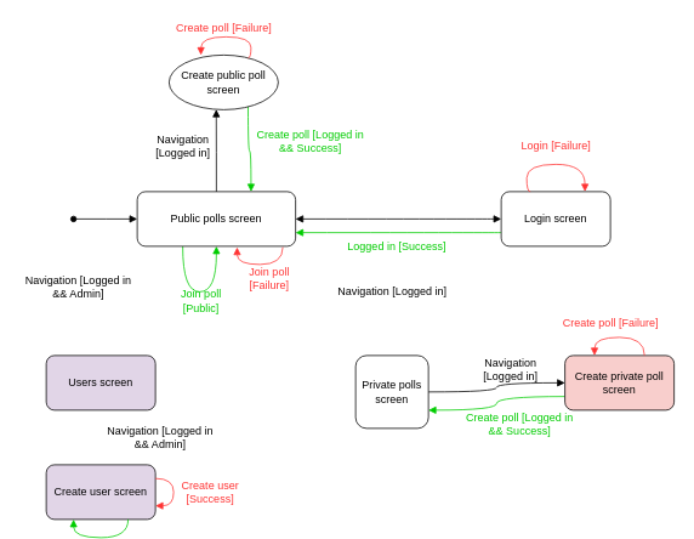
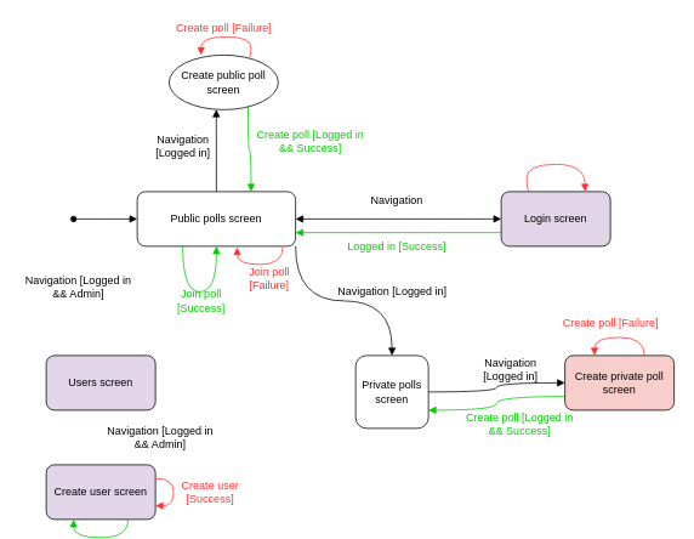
  <mxCell id="0" />
  <mxCell id="1" parent="0" />
  <mxCell id="2" style="edgeStyle=orthogonalEdgeStyle;curved=1;jumpSize=8;orthogonalLoop=1;jettySize=auto;html=1;entryX=1;entryY=0.5;entryDx=0;entryDy=0;startArrow=block;startFill=1;endArrow=block;endFill=1;" edge="1" parent="1" source="4" target="9"><mxGeometry relative="1" as="geometry" /></mxCell>
  <mxCell id="3" style="edgeStyle=orthogonalEdgeStyle;curved=1;jumpSize=8;orthogonalLoop=1;jettySize=auto;html=1;exitX=0;exitY=0.75;exitDx=0;exitDy=0;entryX=1;entryY=0.75;entryDx=0;entryDy=0;startArrow=none;startFill=0;endArrow=block;endFill=1;strokeColor=#00CC00;" edge="1" parent="1" source="4" target="9"><mxGeometry relative="1" as="geometry" /></mxCell>
- <mxCell id="4" value="Login screen" style="rounded=1;whiteSpace=wrap;html=1;" vertex="1" parent="1"><mxGeometry x="550" y="210" width="120" height="60" as="geometry" /></mxCell>
+ <mxCell id="4" value="Login screen" style="rounded=1;whiteSpace=wrap;html=1;fillColor=#e1d5e7;" vertex="1" parent="1"><mxGeometry x="550" y="210" width="120" height="60" as="geometry" /></mxCell>
  <mxCell id="5" style="edgeStyle=orthogonalEdgeStyle;rounded=0;orthogonalLoop=1;jettySize=auto;html=1;startArrow=block;startFill=1;endArrow=oval;endFill=1;jumpSize=8;" edge="1" parent="1" source="9"><mxGeometry relative="1" as="geometry"><mxPoint x="80" y="240" as="targetPoint" /></mxGeometry></mxCell>
  <mxCell id="6" style="edgeStyle=orthogonalEdgeStyle;curved=1;jumpSize=8;orthogonalLoop=1;jettySize=auto;html=1;entryX=0.5;entryY=1;entryDx=0;entryDy=0;startArrow=none;startFill=0;endArrow=block;endFill=1;strokeColor=#00CC00;" edge="1" parent="1" source="9" target="9"><mxGeometry relative="1" as="geometry"><mxPoint x="250" y="390" as="targetPoint" /><Array as="points"><mxPoint x="200" y="320" /><mxPoint x="237" y="320" /></Array></mxGeometry></mxCell>
+ <mxCell id="7" style="edgeStyle=orthogonalEdgeStyle;curved=1;jumpSize=8;orthogonalLoop=1;jettySize=auto;html=1;exitX=1;exitY=1;exitDx=0;exitDy=0;entryX=0.5;entryY=0;entryDx=0;entryDy=0;startArrow=none;startFill=0;endArrow=block;endFill=1;strokeColor=#000000;" edge="1" parent="1" source="9" target="22"><mxGeometry relative="1" as="geometry" /></mxCell>
  <mxCell id="8" style="edgeStyle=orthogonalEdgeStyle;curved=1;jumpSize=8;orthogonalLoop=1;jettySize=auto;html=1;entryX=0.432;entryY=0.995;entryDx=0;entryDy=0;entryPerimeter=0;startArrow=none;startFill=0;endArrow=block;endFill=1;strokeColor=#000000;" edge="1" parent="1" source="9" target="24"><mxGeometry relative="1" as="geometry" /></mxCell>
  <mxCell id="9" value="Public polls screen" style="rounded=1;whiteSpace=wrap;html=1;" vertex="1" parent="1"><mxGeometry x="150" y="210" width="174" height="60" as="geometry" /></mxCell>
  <mxCell id="10" style="edgeStyle=orthogonalEdgeStyle;curved=1;jumpSize=8;orthogonalLoop=1;jettySize=auto;html=1;exitX=0;exitY=0.75;exitDx=0;exitDy=0;entryX=1;entryY=0.75;entryDx=0;entryDy=0;startArrow=none;startFill=0;endArrow=block;endFill=1;strokeColor=#00CC00;" edge="1" parent="1" source="11" target="22"><mxGeometry relative="1" as="geometry" /></mxCell>
  <mxCell id="11" value="Create private poll screen" style="rounded=1;whiteSpace=wrap;html=1;fillColor=#f8cecc;" vertex="1" parent="1"><mxGeometry x="620" y="390" width="120" height="60" as="geometry" /></mxCell>
  <mxCell id="12" value="&lt;div&gt;Users screen&lt;/div&gt;" style="rounded=1;whiteSpace=wrap;html=1;fillColor=#e1d5e7;" vertex="1" parent="1"><mxGeometry x="50" y="390" width="120" height="60" as="geometry" /></mxCell>
  <mxCell id="13" style="edgeStyle=orthogonalEdgeStyle;jumpSize=8;orthogonalLoop=1;jettySize=auto;html=1;exitX=0.75;exitY=0;exitDx=0;exitDy=0;startArrow=block;startFill=1;endArrow=none;endFill=0;curved=1;entryX=0.25;entryY=0;entryDx=0;entryDy=0;strokeColor=#FF3333;" edge="1" parent="1"><mxGeometry relative="1" as="geometry"><mxPoint x="582" y="210" as="targetPoint" /><mxPoint x="642" y="210" as="sourcePoint" /><Array as="points"><mxPoint x="642" y="180" /><mxPoint x="578" y="180" /><mxPoint x="578" y="210" /></Array></mxGeometry></mxCell>
- <mxCell id="14" value="&lt;font color=&quot;#FF3333&quot;&gt;Login [Failure]&lt;/font&gt;" style="text;html=1;align=center;verticalAlign=middle;resizable=0;points=[];autosize=1;" vertex="1" parent="1"><mxGeometry x="565" y="150" width="90" height="20" as="geometry" /></mxCell>
- <mxCell id="16" value="&lt;font color=&quot;#00CC00&quot;&gt;Join poll&lt;br&gt;[Public]&lt;br&gt;&lt;/font&gt;" style="text;html=1;align=center;verticalAlign=middle;resizable=0;points=[];autosize=1;" vertex="1" parent="1"><mxGeometry x="185" y="315" width="70" height="30" as="geometry" /></mxCell>
+ <mxCell id="15" value="&lt;div&gt;Navigation&lt;/div&gt;" style="text;html=1;align=center;verticalAlign=middle;resizable=0;points=[];autosize=1;" vertex="1" parent="1"><mxGeometry x="400" y="210" width="70" height="20" as="geometry" /></mxCell>
+ <mxCell id="16" value="&lt;font color=&quot;#00CC00&quot;&gt;Join poll&lt;br&gt;[Success]&lt;br&gt;&lt;/font&gt;" style="text;html=1;align=center;verticalAlign=middle;resizable=0;points=[];autosize=1;" vertex="1" parent="1"><mxGeometry x="185" y="315" width="70" height="30" as="geometry" /></mxCell>
  <mxCell id="17" value="Navigation [Logged in&lt;br&gt;&amp;amp;&amp;amp; Admin]" style="text;html=1;align=center;verticalAlign=middle;resizable=0;points=[];autosize=1;" vertex="1" parent="1"><mxGeometry x="20" y="300" width="130" height="30" as="geometry" /></mxCell>
  <mxCell id="18" style="edgeStyle=orthogonalEdgeStyle;curved=1;jumpSize=8;orthogonalLoop=1;jettySize=auto;html=1;entryX=0.631;entryY=1.019;entryDx=0;entryDy=0;startArrow=none;startFill=0;endArrow=block;endFill=1;strokeColor=#FF3333;entryPerimeter=0;" edge="1" parent="1" target="9"><mxGeometry relative="1" as="geometry"><mxPoint x="310" y="271" as="sourcePoint" /><mxPoint x="250" y="390" as="targetPoint" /><Array as="points"><mxPoint x="310" y="290" /><mxPoint x="260" y="290" /></Array></mxGeometry></mxCell>
  <mxCell id="19" value="&lt;font color=&quot;#FF3333&quot;&gt;Join poll &lt;br&gt;[Failure]&lt;br&gt;&lt;/font&gt;" style="text;html=1;align=center;verticalAlign=middle;resizable=0;points=[];autosize=1;" vertex="1" parent="1"><mxGeometry x="265" y="290" width="60" height="30" as="geometry" /></mxCell>
  <mxCell id="20" value="&lt;div&gt;&lt;font color=&quot;#00CC00&quot;&gt;Logged in [Success]&lt;/font&gt;&lt;/div&gt;" style="text;html=1;align=center;verticalAlign=middle;resizable=0;points=[];autosize=1;" vertex="1" parent="1"><mxGeometry x="370" y="260" width="130" height="20" as="geometry" /></mxCell>
  <mxCell id="21" style="edgeStyle=orthogonalEdgeStyle;curved=1;jumpSize=8;orthogonalLoop=1;jettySize=auto;html=1;entryX=0;entryY=0.5;entryDx=0;entryDy=0;startArrow=none;startFill=0;endArrow=block;endFill=1;strokeColor=#000000;" edge="1" parent="1" source="22" target="11"><mxGeometry relative="1" as="geometry" /></mxCell>
  <mxCell id="22" value="Private polls screen" style="rounded=1;whiteSpace=wrap;html=1;" vertex="1" parent="1"><mxGeometry x="390" y="390" width="80" height="80" as="geometry" /></mxCell>
  <mxCell id="23" style="edgeStyle=orthogonalEdgeStyle;curved=1;jumpSize=8;orthogonalLoop=1;jettySize=auto;html=1;exitX=0.75;exitY=1;exitDx=0;exitDy=0;entryX=0.719;entryY=0;entryDx=0;entryDy=0;entryPerimeter=0;startArrow=none;startFill=0;endArrow=block;endFill=1;strokeColor=#00CC00;" edge="1" parent="1" source="24" target="9"><mxGeometry relative="1" as="geometry" /></mxCell>
  <mxCell id="24" value="Create public poll screen" style="ellipse;whiteSpace=wrap;html=1;" vertex="1" parent="1"><mxGeometry x="185" y="60" width="120" height="60" as="geometry" /></mxCell>
  <mxCell id="25" value="Navigation [Logged in]" style="text;html=1;align=center;verticalAlign=middle;resizable=0;points=[];autosize=1;" vertex="1" parent="1"><mxGeometry x="360" y="310" width="140" height="20" as="geometry" /></mxCell>
  <mxCell id="26" value="Navigation &lt;br&gt;[Logged in]" style="text;html=1;align=center;verticalAlign=middle;resizable=0;points=[];autosize=1;" vertex="1" parent="1"><mxGeometry x="520" y="390" width="80" height="30" as="geometry" /></mxCell>
  <mxCell id="27" value="Navigation &lt;br&gt;[Logged in]" style="text;html=1;align=center;verticalAlign=middle;resizable=0;points=[];autosize=1;" vertex="1" parent="1"><mxGeometry x="160" y="145" width="80" height="30" as="geometry" /></mxCell>
  <mxCell id="28" style="edgeStyle=orthogonalEdgeStyle;curved=1;jumpSize=8;orthogonalLoop=1;jettySize=auto;html=1;exitX=0.75;exitY=0;exitDx=0;exitDy=0;entryX=0.292;entryY=0;entryDx=0;entryDy=0;entryPerimeter=0;startArrow=none;startFill=0;endArrow=block;endFill=1;strokeColor=#FF3333;" edge="1" parent="1" source="24" target="24"><mxGeometry relative="1" as="geometry"><Array as="points"><mxPoint x="275" y="40" /><mxPoint x="220" y="40" /></Array></mxGeometry></mxCell>
  <mxCell id="29" value="&lt;font color=&quot;#FF3333&quot;&gt;Create poll [Failure]&lt;br&gt;&lt;/font&gt;" style="text;html=1;align=center;verticalAlign=middle;resizable=0;points=[];autosize=1;" vertex="1" parent="1"><mxGeometry x="185" y="20" width="120" height="20" as="geometry" /></mxCell>
  <mxCell id="30" value="&lt;font color=&quot;#00CC00&quot;&gt;Create poll [Logged in &lt;br&gt;&amp;amp;&amp;amp; Success]&lt;br&gt;&lt;/font&gt;" style="text;html=1;align=center;verticalAlign=middle;resizable=0;points=[];autosize=1;" vertex="1" parent="1"><mxGeometry x="270" y="140" width="140" height="30" as="geometry" /></mxCell>
  <mxCell id="31" style="edgeStyle=orthogonalEdgeStyle;curved=1;jumpSize=8;orthogonalLoop=1;jettySize=auto;html=1;exitX=0.75;exitY=0;exitDx=0;exitDy=0;entryX=0.292;entryY=0;entryDx=0;entryDy=0;entryPerimeter=0;startArrow=none;startFill=0;endArrow=block;endFill=1;strokeColor=#FF3333;" edge="1" parent="1"><mxGeometry relative="1" as="geometry"><mxPoint x="707.49" y="390" as="sourcePoint" /><mxPoint x="652.53" y="390" as="targetPoint" /><Array as="points"><mxPoint x="707.49" y="370" /><mxPoint x="652.49" y="370" /></Array></mxGeometry></mxCell>
  <mxCell id="32" value="&lt;font color=&quot;#FF3333&quot;&gt;Create poll [Failure]&lt;br&gt;&lt;/font&gt;" style="text;html=1;align=center;verticalAlign=middle;resizable=0;points=[];autosize=1;" vertex="1" parent="1"><mxGeometry x="610" y="345" width="120" height="20" as="geometry" /></mxCell>
  <mxCell id="33" value="&lt;font color=&quot;#00CC00&quot;&gt;Create poll [Logged in &lt;br&gt;&amp;amp;&amp;amp; Success]&lt;br&gt;&lt;/font&gt;" style="text;html=1;align=center;verticalAlign=middle;resizable=0;points=[];autosize=1;" vertex="1" parent="1"><mxGeometry x="500" y="450" width="140" height="30" as="geometry" /></mxCell>
  <mxCell id="34" value="Create user screen" style="rounded=1;whiteSpace=wrap;html=1;fillColor=#e1d5e7;" vertex="1" parent="1"><mxGeometry x="50" y="510" width="120" height="60" as="geometry" /></mxCell>
  <mxCell id="35" value="Navigation [Logged in&lt;br&gt;&amp;amp;&amp;amp; Admin]" style="text;html=1;align=center;verticalAlign=middle;resizable=0;points=[];autosize=1;" vertex="1" parent="1"><mxGeometry x="110" y="465" width="130" height="30" as="geometry" /></mxCell>
  <mxCell id="36" style="edgeStyle=orthogonalEdgeStyle;curved=1;jumpSize=8;orthogonalLoop=1;jettySize=auto;html=1;exitX=1;exitY=0.25;exitDx=0;exitDy=0;entryX=1;entryY=0.75;entryDx=0;entryDy=0;startArrow=none;startFill=0;endArrow=block;endFill=1;strokeColor=#FF3333;" edge="1" parent="1" source="34" target="34"><mxGeometry relative="1" as="geometry"><Array as="points"><mxPoint x="190" y="525" /><mxPoint x="190" y="555" /></Array></mxGeometry></mxCell>
  <mxCell id="37" value="&lt;font color=&quot;#FF3333&quot;&gt;Create user &lt;br&gt;[Success]&lt;/font&gt;" style="text;html=1;align=center;verticalAlign=middle;resizable=0;points=[];autosize=1;" vertex="1" parent="1"><mxGeometry x="190" y="525" width="80" height="30" as="geometry" /></mxCell>
  <mxCell id="38" style="edgeStyle=orthogonalEdgeStyle;curved=1;jumpSize=8;orthogonalLoop=1;jettySize=auto;html=1;exitX=0.75;exitY=1;exitDx=0;exitDy=0;entryX=0.25;entryY=1;entryDx=0;entryDy=0;startArrow=none;startFill=0;endArrow=block;endFill=1;strokeColor=#00CC00;" edge="1" parent="1" source="34" target="34"><mxGeometry relative="1" as="geometry" /></mxCell>
